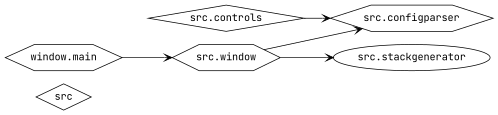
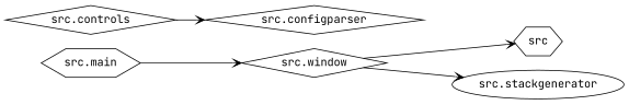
  digraph {
    fontname="JetBrains Mono"
    rankdir=LR
    node [color=black fontname="JetBrains Mono" shape=hexagon style=solid]
    edge [arrowhead=open arrowtail=none fontname="JetBrains Mono"]
-   n1 [label=src shape=diamond]
-   n2 [label="src.configparser"]
+   n1 [label=src]
+   n2 [label="src.configparser" shape=diamond]
    n3 [label="src.controls" shape=diamond]
-   n4 [label="window.main"]
-   n5 [label="src.window"]
+   n4 [label="src.main"]
+   n5 [label="src.window" shape=diamond]
    n6 [label="src.stackgenerator" shape=ellipse]
    n3 -> n2
    n4 -> n5
-   n5 -> n2
+   n5 -> n1
    n5 -> n6
  }
